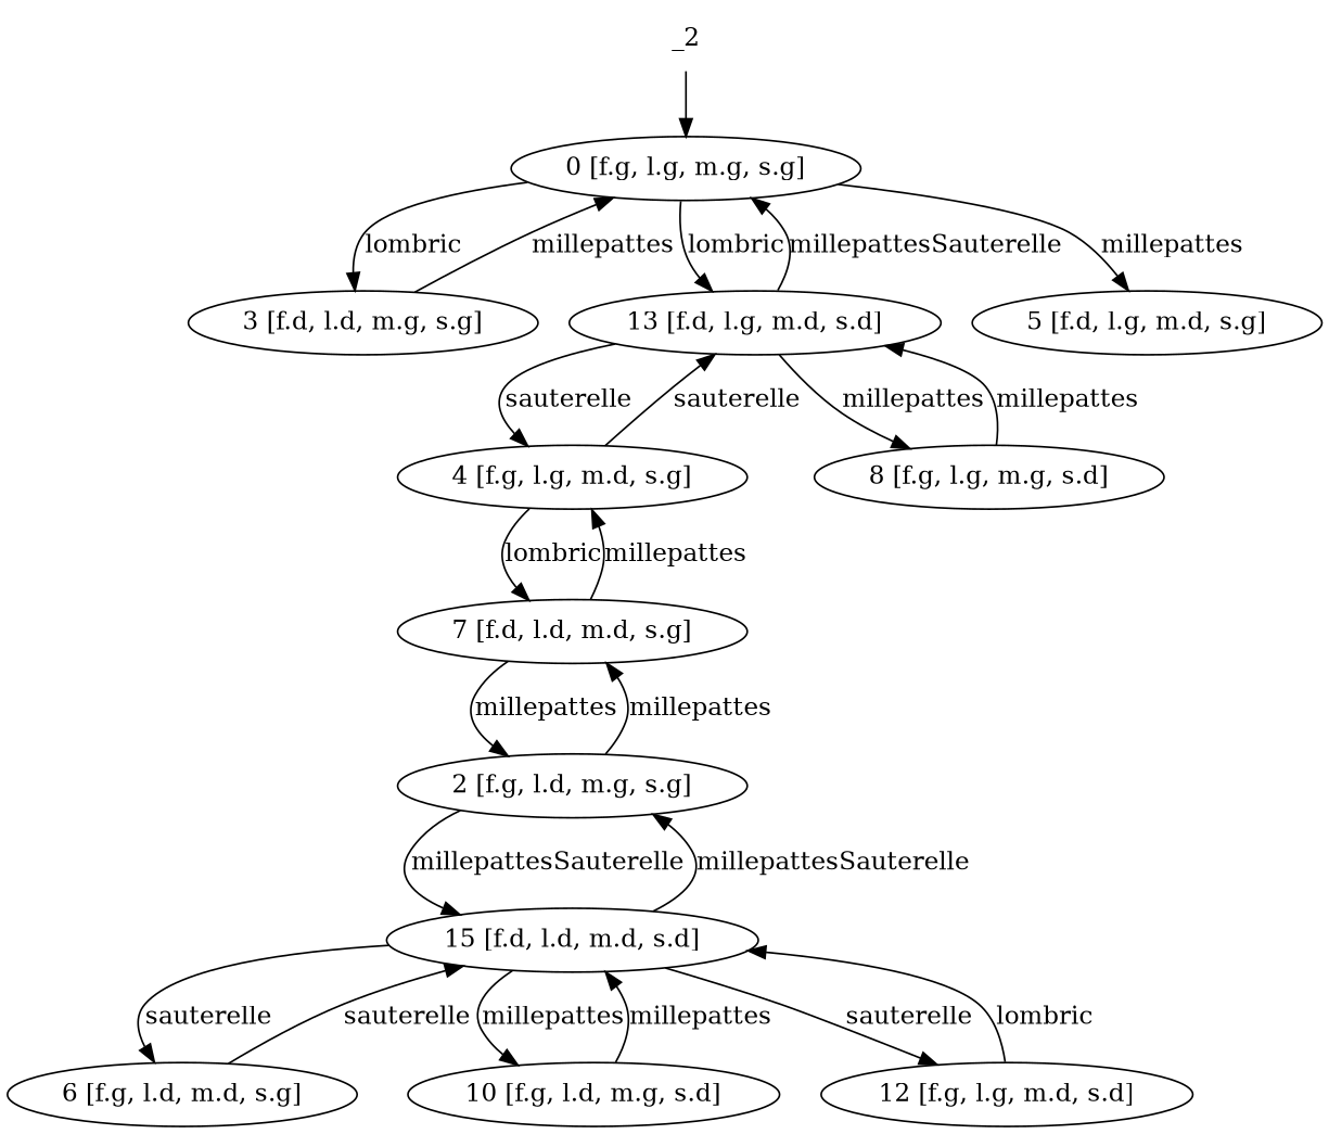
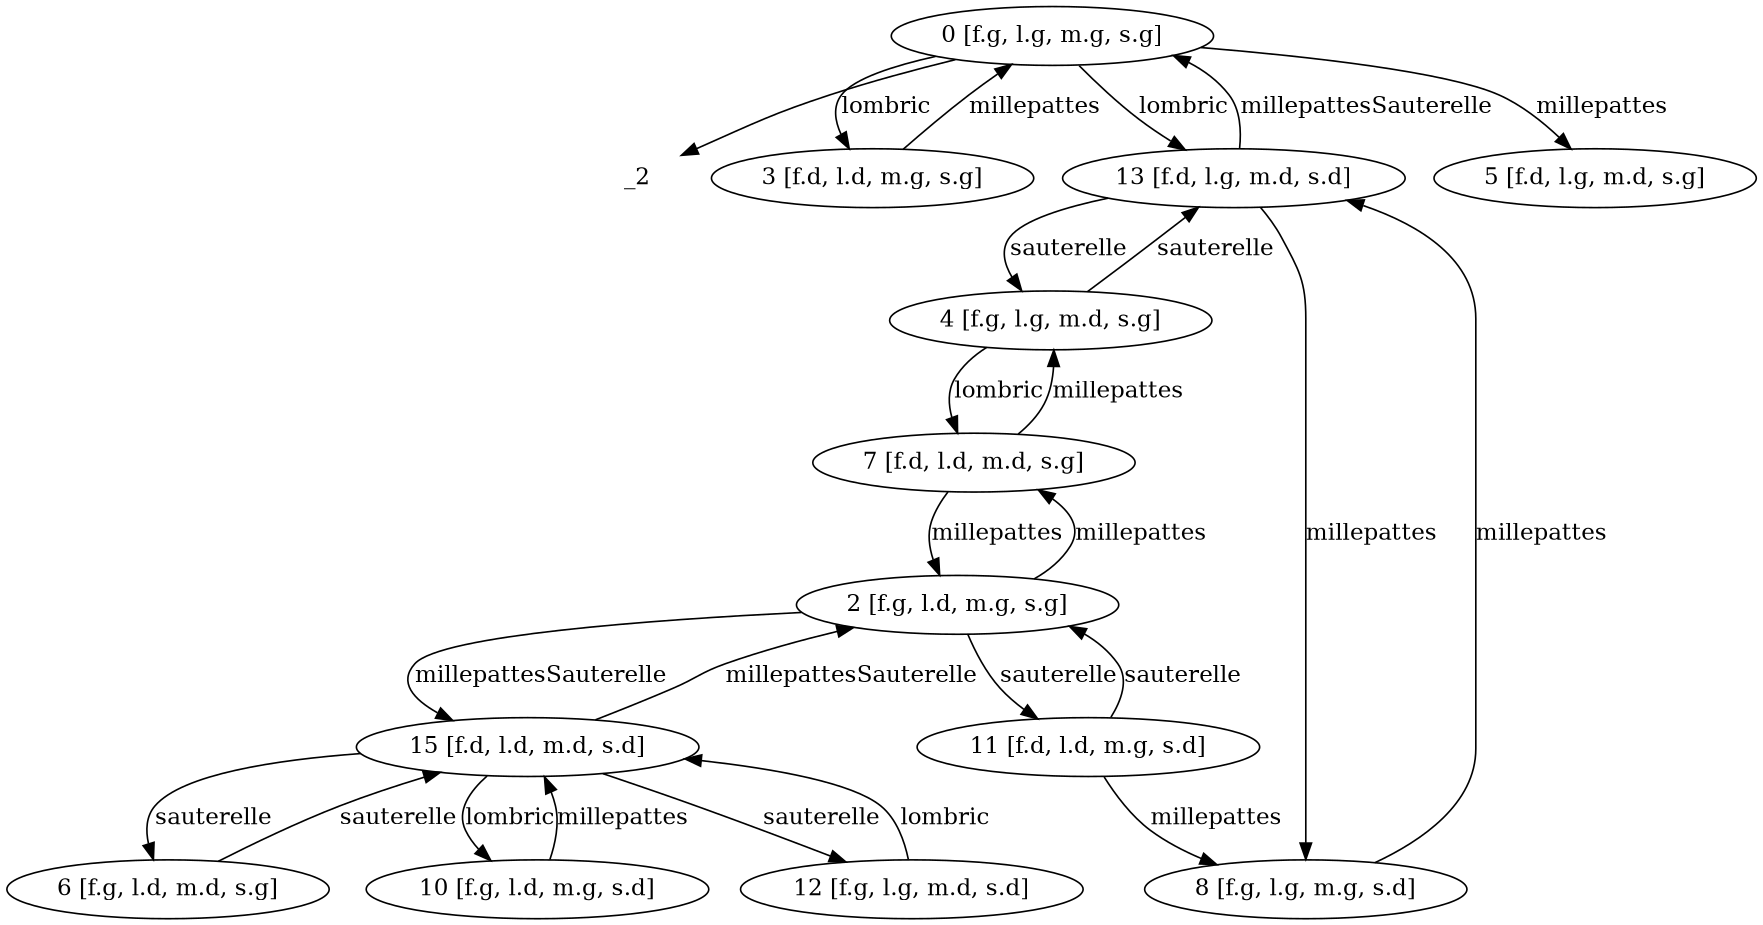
  digraph {
    n1 [label=_2 shape=none]
    n2 [label="0 [f.g, l.g, m.g, s.g]"]
    n3 [label="3 [f.d, l.d, m.g, s.g]"]
    n4 [label="13 [f.d, l.g, m.d, s.d]"]
    n5 [label="5 [f.d, l.g, m.d, s.g]"]
    n6 [label="4 [f.g, l.g, m.d, s.g]"]
    n7 [label="8 [f.g, l.g, m.g, s.d]"]
    n8 [label="15 [f.d, l.d, m.d, s.d]"]
    n9 [label="6 [f.g, l.d, m.d, s.g]"]
    n10 [label="10 [f.g, l.d, m.g, s.d]"]
    n11 [label="2 [f.g, l.d, m.g, s.g]"]
    n12 [label="12 [f.g, l.g, m.d, s.d]"]
    n13 [label="7 [f.d, l.d, m.d, s.g]"]
-   n1 -> n2
+   n14 [label="11 [f.d, l.d, m.g, s.d]"]
+   n2 -> n1
    n2 -> n3 [label=lombric]
    n2 -> n4 [label=lombric]
    n2 -> n5 [label=millepattes]
    n3 -> n2 [label=millepattes]
    n4 -> n2 [label=millepattesSauterelle]
    n4 -> n6 [label=sauterelle]
    n4 -> n7 [label=millepattes]
    n6 -> n4 [label=sauterelle]
    n6 -> n13 [label=lombric]
    n7 -> n4 [label=millepattes]
    n8 -> n9 [label=sauterelle]
-   n8 -> n10 [label=millepattes]
+   n8 -> n10 [label=lombric]
    n8 -> n11 [label=millepattesSauterelle]
    n8 -> n12 [label=sauterelle]
    n9 -> n8 [label=sauterelle]
    n10 -> n8 [label=millepattes]
    n11 -> n8 [label=millepattesSauterelle]
    n11 -> n13 [label=millepattes]
+   n11 -> n14 [label=sauterelle]
    n12 -> n8 [label=lombric]
    n13 -> n6 [label=millepattes]
    n13 -> n11 [label=millepattes]
+   n14 -> n7 [label=millepattes]
+   n14 -> n11 [label=sauterelle]
  }
